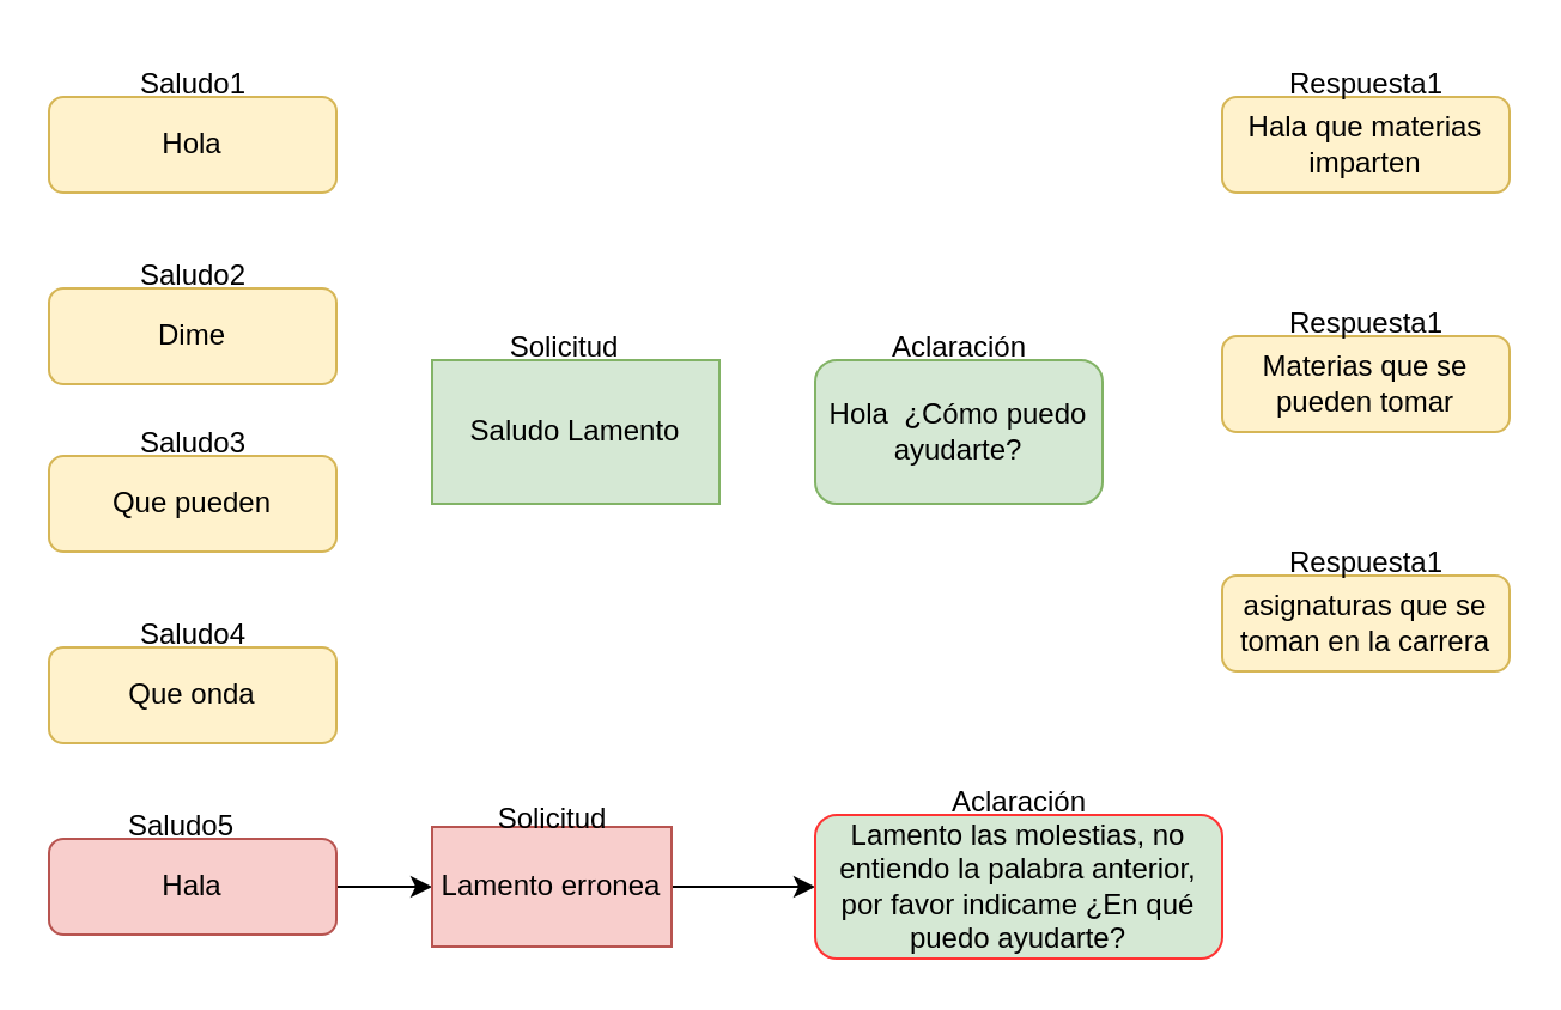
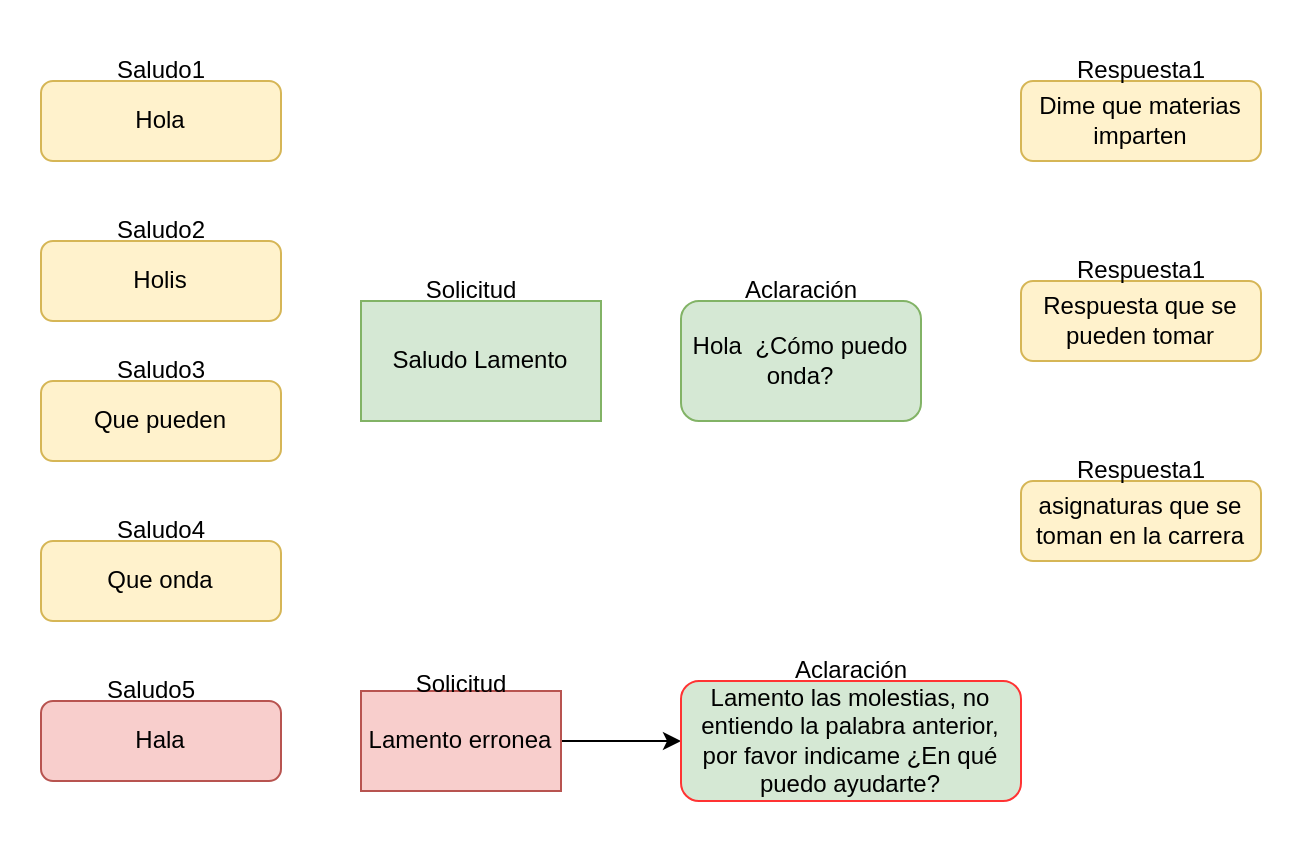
  <mxCell id="0" />
  <mxCell id="1" parent="0" />
  <mxCell id="2" value="Hola" style="rounded=1;whiteSpace=wrap;html=1;fontSize=12;glass=0;strokeWidth=1;shadow=0;fillColor=#fff2cc;strokeColor=#d6b656;" parent="1" vertex="1"><mxGeometry x="20" y="40" width="120" height="40" as="geometry" /></mxCell>
- <mxCell id="3" value="Dime" style="rounded=1;whiteSpace=wrap;html=1;fontSize=12;glass=0;strokeWidth=1;shadow=0;fillColor=#fff2cc;strokeColor=#d6b656;" parent="1" vertex="1"><mxGeometry x="20" y="120" width="120" height="40" as="geometry" /></mxCell>
+ <mxCell id="3" value="Holis" style="rounded=1;whiteSpace=wrap;html=1;fontSize=12;glass=0;strokeWidth=1;shadow=0;fillColor=#fff2cc;strokeColor=#d6b656;" parent="1" vertex="1"><mxGeometry x="20" y="120" width="120" height="40" as="geometry" /></mxCell>
  <mxCell id="4" value="Que onda" style="rounded=1;whiteSpace=wrap;html=1;fontSize=12;glass=0;strokeWidth=1;shadow=0;fillColor=#fff2cc;strokeColor=#d6b656;" parent="1" vertex="1"><mxGeometry x="20" y="270" width="120" height="40" as="geometry" /></mxCell>
  <mxCell id="5" value="Que pueden" style="rounded=1;whiteSpace=wrap;html=1;fontSize=12;glass=0;strokeWidth=1;shadow=0;fillColor=#fff2cc;strokeColor=#d6b656;" parent="1" vertex="1"><mxGeometry x="20" y="190" width="120" height="40" as="geometry" /></mxCell>
  <mxCell id="6" value="Saludo1" style="text;html=1;align=center;verticalAlign=middle;resizable=0;points=[];autosize=1;strokeColor=none;fillColor=none;" vertex="1" parent="1"><mxGeometry x="45" y="20" width="70" height="30" as="geometry" /></mxCell>
  <mxCell id="7" value="Saludo2" style="text;html=1;align=center;verticalAlign=middle;resizable=0;points=[];autosize=1;strokeColor=none;fillColor=none;" vertex="1" parent="1"><mxGeometry x="45" y="100" width="70" height="30" as="geometry" /></mxCell>
  <mxCell id="8" value="Saludo3" style="text;html=1;align=center;verticalAlign=middle;resizable=0;points=[];autosize=1;strokeColor=none;fillColor=none;" vertex="1" parent="1"><mxGeometry x="45" y="170" width="70" height="30" as="geometry" /></mxCell>
  <mxCell id="9" value="Saludo4" style="text;html=1;align=center;verticalAlign=middle;resizable=0;points=[];autosize=1;strokeColor=none;fillColor=none;" vertex="1" parent="1"><mxGeometry x="45" y="250" width="70" height="30" as="geometry" /></mxCell>
  <mxCell id="10" value="Solicitud" style="text;html=1;align=center;verticalAlign=middle;resizable=0;points=[];autosize=1;strokeColor=none;fillColor=none;" vertex="1" parent="1"><mxGeometry x="200" y="130" width="70" height="30" as="geometry" /></mxCell>
- <mxCell id="11" value="Hola  ¿Cómo puedo ayudarte?" style="rounded=1;whiteSpace=wrap;html=1;fillColor=#d5e8d4;strokeColor=#82b366;" vertex="1" parent="1"><mxGeometry x="340" y="150" width="120" height="60" as="geometry" /></mxCell>
+ <mxCell id="11" value="Hola  ¿Cómo puedo onda?" style="rounded=1;whiteSpace=wrap;html=1;fillColor=#d5e8d4;strokeColor=#82b366;" vertex="1" parent="1"><mxGeometry x="340" y="150" width="120" height="60" as="geometry" /></mxCell>
  <mxCell id="12" value="Saludo Lamento" style="rounded=0;whiteSpace=wrap;html=1;fillColor=#d5e8d4;strokeColor=#82b366;" vertex="1" parent="1"><mxGeometry x="180" y="150" width="120" height="60" as="geometry" /></mxCell>
- <mxCell id="13" value="Hala que materias imparten" style="rounded=1;whiteSpace=wrap;html=1;fontSize=12;glass=0;strokeWidth=1;shadow=0;fillColor=#fff2cc;strokeColor=#d6b656;" vertex="1" parent="1"><mxGeometry x="510" y="40" width="120" height="40" as="geometry" /></mxCell>
+ <mxCell id="13" value="Dime que materias imparten" style="rounded=1;whiteSpace=wrap;html=1;fontSize=12;glass=0;strokeWidth=1;shadow=0;fillColor=#fff2cc;strokeColor=#d6b656;" vertex="1" parent="1"><mxGeometry x="510" y="40" width="120" height="40" as="geometry" /></mxCell>
  <mxCell id="14" value="Respuesta1" style="text;html=1;align=center;verticalAlign=middle;resizable=0;points=[];autosize=1;strokeColor=none;fillColor=none;" vertex="1" parent="1"><mxGeometry x="525" y="20" width="90" height="30" as="geometry" /></mxCell>
- <mxCell id="15" value="Materias que se pueden tomar" style="rounded=1;whiteSpace=wrap;html=1;fontSize=12;glass=0;strokeWidth=1;shadow=0;fillColor=#fff2cc;strokeColor=#d6b656;" vertex="1" parent="1"><mxGeometry x="510" y="140" width="120" height="40" as="geometry" /></mxCell>
+ <mxCell id="15" value="Respuesta que se pueden tomar" style="rounded=1;whiteSpace=wrap;html=1;fontSize=12;glass=0;strokeWidth=1;shadow=0;fillColor=#fff2cc;strokeColor=#d6b656;" vertex="1" parent="1"><mxGeometry x="510" y="140" width="120" height="40" as="geometry" /></mxCell>
  <mxCell id="16" value="Respuesta1" style="text;html=1;align=center;verticalAlign=middle;resizable=0;points=[];autosize=1;strokeColor=none;fillColor=none;" vertex="1" parent="1"><mxGeometry x="525" y="120" width="90" height="30" as="geometry" /></mxCell>
  <mxCell id="17" value="asignaturas que se toman en la carrera" style="rounded=1;whiteSpace=wrap;html=1;fontSize=12;glass=0;strokeWidth=1;shadow=0;fillColor=#fff2cc;strokeColor=#d6b656;" vertex="1" parent="1"><mxGeometry x="510" y="240" width="120" height="40" as="geometry" /></mxCell>
  <mxCell id="18" value="Respuesta1" style="text;html=1;align=center;verticalAlign=middle;resizable=0;points=[];autosize=1;strokeColor=none;fillColor=none;" vertex="1" parent="1"><mxGeometry x="525" y="220" width="90" height="30" as="geometry" /></mxCell>
  <mxCell id="19" value="Aclaración" style="text;html=1;align=center;verticalAlign=middle;resizable=0;points=[];autosize=1;strokeColor=none;fillColor=none;" vertex="1" parent="1"><mxGeometry x="360" y="130" width="80" height="30" as="geometry" /></mxCell>
- <mxCell id="20" value="" style="edgeStyle=orthogonalEdgeStyle;rounded=0;orthogonalLoop=1;jettySize=auto;html=1;" edge="1" parent="1" source="21" target="24"><mxGeometry relative="1" as="geometry" /></mxCell>
  <mxCell id="21" value="Hala" style="rounded=1;whiteSpace=wrap;html=1;fontSize=12;glass=0;strokeWidth=1;shadow=0;fillColor=#f8cecc;strokeColor=#b85450;" vertex="1" parent="1"><mxGeometry x="20" y="350" width="120" height="40" as="geometry" /></mxCell>
  <mxCell id="22" value="Saludo5" style="text;html=1;align=center;verticalAlign=middle;resizable=0;points=[];autosize=1;strokeColor=none;fillColor=none;" vertex="1" parent="1"><mxGeometry x="40" y="330" width="70" height="30" as="geometry" /></mxCell>
  <mxCell id="23" value="" style="edgeStyle=orthogonalEdgeStyle;rounded=0;orthogonalLoop=1;jettySize=auto;html=1;" edge="1" parent="1" source="24" target="26"><mxGeometry relative="1" as="geometry" /></mxCell>
  <mxCell id="24" value="Lamento erronea" style="rounded=0;whiteSpace=wrap;html=1;fillColor=#f8cecc;strokeColor=#b85450;" vertex="1" parent="1"><mxGeometry x="180" y="345" width="100" height="50" as="geometry" /></mxCell>
  <mxCell id="25" value="Solicitud" style="text;html=1;align=center;verticalAlign=middle;resizable=0;points=[];autosize=1;strokeColor=none;fillColor=none;" vertex="1" parent="1"><mxGeometry x="195" y="327" width="70" height="30" as="geometry" /></mxCell>
  <mxCell id="26" value="Lamento las molestias, no entiendo la palabra anterior, por favor indicame ¿En qué puedo ayudarte?" style="rounded=1;whiteSpace=wrap;html=1;fillColor=#d5e8d4;strokeColor=#FF3333;" vertex="1" parent="1"><mxGeometry x="340" y="340" width="170" height="60" as="geometry" /></mxCell>
  <mxCell id="27" value="Aclaración" style="text;html=1;align=center;verticalAlign=middle;resizable=0;points=[];autosize=1;strokeColor=none;fillColor=none;" vertex="1" parent="1"><mxGeometry x="385" y="320" width="80" height="30" as="geometry" /></mxCell>
